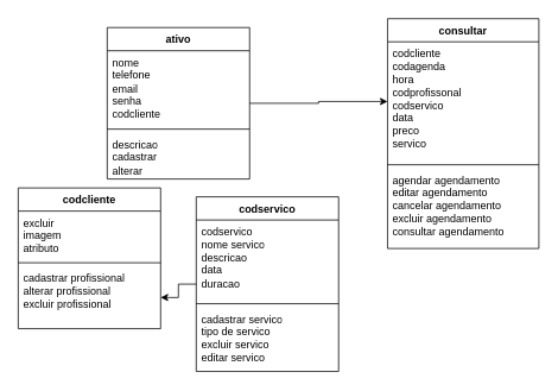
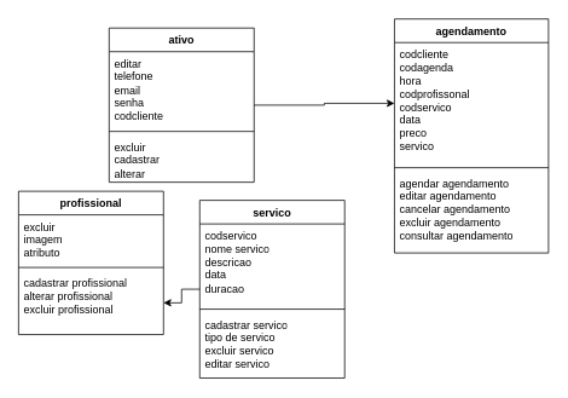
  <mxCell id="0" />
  <mxCell id="1" parent="0" />
  <mxCell id="2" style="edgeStyle=orthogonalEdgeStyle;rounded=0;orthogonalLoop=1;jettySize=auto;html=1;" edge="1" parent="1" source="3" target="8"><mxGeometry relative="1" as="geometry" /></mxCell>
  <mxCell id="3" value="ativo" style="swimlane;fontStyle=1;align=center;verticalAlign=top;childLayout=stackLayout;horizontal=1;startSize=26;horizontalStack=0;resizeParent=1;resizeParentMax=0;resizeLast=0;collapsible=1;marginBottom=0;whiteSpace=wrap;html=1;" vertex="1" parent="1"><mxGeometry x="120" y="30" width="160" height="170" as="geometry" /></mxCell>
- <mxCell id="4" value="&lt;div&gt;nome&lt;/div&gt;&lt;div&gt;telefone&lt;/div&gt;&lt;div&gt;email&lt;/div&gt;&lt;div&gt;senha&lt;/div&gt;&lt;div&gt;codcliente&lt;br&gt;&lt;/div&gt;" style="text;strokeColor=none;fillColor=none;align=left;verticalAlign=top;spacingLeft=4;spacingRight=4;overflow=hidden;rotatable=0;points=[[0,0.5],[1,0.5]];portConstraint=eastwest;whiteSpace=wrap;html=1;" vertex="1" parent="3"><mxGeometry y="26" width="160" height="84" as="geometry" /></mxCell>
+ <mxCell id="4" value="&lt;div&gt;editar&lt;/div&gt;&lt;div&gt;telefone&lt;/div&gt;&lt;div&gt;email&lt;/div&gt;&lt;div&gt;senha&lt;/div&gt;&lt;div&gt;codcliente&lt;br&gt;&lt;/div&gt;" style="text;strokeColor=none;fillColor=none;align=left;verticalAlign=top;spacingLeft=4;spacingRight=4;overflow=hidden;rotatable=0;points=[[0,0.5],[1,0.5]];portConstraint=eastwest;whiteSpace=wrap;html=1;" vertex="1" parent="3"><mxGeometry y="26" width="160" height="84" as="geometry" /></mxCell>
  <mxCell id="5" value="" style="line;strokeWidth=1;fillColor=none;align=left;verticalAlign=middle;spacingTop=-1;spacingLeft=3;spacingRight=3;rotatable=0;labelPosition=right;points=[];portConstraint=eastwest;strokeColor=inherit;" vertex="1" parent="3"><mxGeometry y="110" width="160" height="8" as="geometry" /></mxCell>
- <mxCell id="6" value="&lt;div&gt;descricao&lt;/div&gt;&lt;div&gt;cadastrar&lt;/div&gt;&lt;div&gt;alterar&lt;br&gt;&lt;/div&gt;" style="text;strokeColor=none;fillColor=none;align=left;verticalAlign=top;spacingLeft=4;spacingRight=4;overflow=hidden;rotatable=0;points=[[0,0.5],[1,0.5]];portConstraint=eastwest;whiteSpace=wrap;html=1;" vertex="1" parent="3"><mxGeometry y="118" width="160" height="52" as="geometry" /></mxCell>
- <mxCell id="7" value="consultar" style="swimlane;fontStyle=1;align=center;verticalAlign=top;childLayout=stackLayout;horizontal=1;startSize=26;horizontalStack=0;resizeParent=1;resizeParentMax=0;resizeLast=0;collapsible=1;marginBottom=0;whiteSpace=wrap;html=1;" vertex="1" parent="1"><mxGeometry x="435" y="20" width="170" height="258" as="geometry" /></mxCell>
+ <mxCell id="6" value="&lt;div&gt;excluir&lt;/div&gt;&lt;div&gt;cadastrar&lt;/div&gt;&lt;div&gt;alterar&lt;br&gt;&lt;/div&gt;" style="text;strokeColor=none;fillColor=none;align=left;verticalAlign=top;spacingLeft=4;spacingRight=4;overflow=hidden;rotatable=0;points=[[0,0.5],[1,0.5]];portConstraint=eastwest;whiteSpace=wrap;html=1;" vertex="1" parent="3"><mxGeometry y="118" width="160" height="52" as="geometry" /></mxCell>
+ <mxCell id="7" value="agendamento" style="swimlane;fontStyle=1;align=center;verticalAlign=top;childLayout=stackLayout;horizontal=1;startSize=26;horizontalStack=0;resizeParent=1;resizeParentMax=0;resizeLast=0;collapsible=1;marginBottom=0;whiteSpace=wrap;html=1;" vertex="1" parent="1"><mxGeometry x="435" y="20" width="170" height="258" as="geometry" /></mxCell>
  <mxCell id="8" value="&lt;div&gt;codcliente&lt;/div&gt;&lt;div&gt;codagenda&lt;/div&gt;&lt;div&gt;hora&lt;/div&gt;&lt;div&gt;codprofissonal&lt;/div&gt;&lt;div&gt;codservico&lt;/div&gt;&lt;div&gt;data&lt;/div&gt;&lt;div&gt;preco&lt;/div&gt;&lt;div&gt;servico&lt;br&gt;&lt;/div&gt;" style="text;strokeColor=none;fillColor=none;align=left;verticalAlign=top;spacingLeft=4;spacingRight=4;overflow=hidden;rotatable=0;points=[[0,0.5],[1,0.5]];portConstraint=eastwest;whiteSpace=wrap;html=1;" vertex="1" parent="7"><mxGeometry y="26" width="170" height="134" as="geometry" /></mxCell>
  <mxCell id="9" value="" style="line;strokeWidth=1;fillColor=none;align=left;verticalAlign=middle;spacingTop=-1;spacingLeft=3;spacingRight=3;rotatable=0;labelPosition=right;points=[];portConstraint=eastwest;strokeColor=inherit;" vertex="1" parent="7"><mxGeometry y="160" width="170" height="8" as="geometry" /></mxCell>
  <mxCell id="10" value="&lt;div&gt;agendar agendamento&lt;/div&gt;&lt;div&gt;editar agendamento&lt;/div&gt;&lt;div&gt;cancelar agendamento&lt;/div&gt;&lt;div&gt;excluir agendamento&lt;/div&gt;&lt;div&gt;consultar agendamento&lt;br&gt;&lt;/div&gt;&lt;div&gt;&lt;br&gt;&lt;/div&gt;" style="text;strokeColor=none;fillColor=none;align=left;verticalAlign=top;spacingLeft=4;spacingRight=4;overflow=hidden;rotatable=0;points=[[0,0.5],[1,0.5]];portConstraint=eastwest;whiteSpace=wrap;html=1;" vertex="1" parent="7"><mxGeometry y="168" width="170" height="90" as="geometry" /></mxCell>
- <mxCell id="11" value="codcliente" style="swimlane;fontStyle=1;align=center;verticalAlign=top;childLayout=stackLayout;horizontal=1;startSize=26;horizontalStack=0;resizeParent=1;resizeParentMax=0;resizeLast=0;collapsible=1;marginBottom=0;whiteSpace=wrap;html=1;" vertex="1" parent="1"><mxGeometry x="20" y="210" width="160" height="158" as="geometry" /></mxCell>
+ <mxCell id="11" value="profissional" style="swimlane;fontStyle=1;align=center;verticalAlign=top;childLayout=stackLayout;horizontal=1;startSize=26;horizontalStack=0;resizeParent=1;resizeParentMax=0;resizeLast=0;collapsible=1;marginBottom=0;whiteSpace=wrap;html=1;" vertex="1" parent="1"><mxGeometry x="20" y="210" width="160" height="158" as="geometry" /></mxCell>
  <mxCell id="12" value="&lt;div&gt;excluir&lt;/div&gt;&lt;div&gt;imagem&lt;/div&gt;&lt;div&gt;atributo&lt;br&gt;&lt;/div&gt;" style="text;strokeColor=none;fillColor=none;align=left;verticalAlign=top;spacingLeft=4;spacingRight=4;overflow=hidden;rotatable=0;points=[[0,0.5],[1,0.5]];portConstraint=eastwest;whiteSpace=wrap;html=1;" vertex="1" parent="11"><mxGeometry y="26" width="160" height="54" as="geometry" /></mxCell>
  <mxCell id="13" value="" style="line;strokeWidth=1;fillColor=none;align=left;verticalAlign=middle;spacingTop=-1;spacingLeft=3;spacingRight=3;rotatable=0;labelPosition=right;points=[];portConstraint=eastwest;strokeColor=inherit;" vertex="1" parent="11"><mxGeometry y="80" width="160" height="8" as="geometry" /></mxCell>
  <mxCell id="14" value="&lt;div&gt;cadastrar profissional&lt;/div&gt;&lt;div&gt;alterar profissional&lt;/div&gt;&lt;div&gt;excluir profissional&lt;br&gt;&lt;/div&gt;" style="text;strokeColor=none;fillColor=none;align=left;verticalAlign=top;spacingLeft=4;spacingRight=4;overflow=hidden;rotatable=0;points=[[0,0.5],[1,0.5]];portConstraint=eastwest;whiteSpace=wrap;html=1;" vertex="1" parent="11"><mxGeometry y="88" width="160" height="70" as="geometry" /></mxCell>
  <mxCell id="15" style="edgeStyle=orthogonalEdgeStyle;rounded=0;orthogonalLoop=1;jettySize=auto;html=1;" edge="1" parent="1" source="16" target="14"><mxGeometry relative="1" as="geometry" /></mxCell>
- <mxCell id="16" value="codservico" style="swimlane;fontStyle=1;align=center;verticalAlign=top;childLayout=stackLayout;horizontal=1;startSize=26;horizontalStack=0;resizeParent=1;resizeParentMax=0;resizeLast=0;collapsible=1;marginBottom=0;whiteSpace=wrap;html=1;" vertex="1" parent="1"><mxGeometry x="220" y="220" width="160" height="196" as="geometry" /></mxCell>
+ <mxCell id="16" value="servico" style="swimlane;fontStyle=1;align=center;verticalAlign=top;childLayout=stackLayout;horizontal=1;startSize=26;horizontalStack=0;resizeParent=1;resizeParentMax=0;resizeLast=0;collapsible=1;marginBottom=0;whiteSpace=wrap;html=1;" vertex="1" parent="1"><mxGeometry x="220" y="220" width="160" height="196" as="geometry" /></mxCell>
  <mxCell id="17" value="&lt;div&gt;codservico&lt;/div&gt;&lt;div&gt;nome servico&lt;/div&gt;&lt;div&gt;descricao&lt;/div&gt;&lt;div&gt;data&lt;/div&gt;&lt;div&gt;duracao&lt;br&gt;&lt;/div&gt;&lt;div&gt;&lt;br&gt;&lt;/div&gt;" style="text;strokeColor=none;fillColor=none;align=left;verticalAlign=top;spacingLeft=4;spacingRight=4;overflow=hidden;rotatable=0;points=[[0,0.5],[1,0.5]];portConstraint=eastwest;whiteSpace=wrap;html=1;" vertex="1" parent="16"><mxGeometry y="26" width="160" height="90" as="geometry" /></mxCell>
  <mxCell id="18" value="" style="line;strokeWidth=1;fillColor=none;align=left;verticalAlign=middle;spacingTop=-1;spacingLeft=3;spacingRight=3;rotatable=0;labelPosition=right;points=[];portConstraint=eastwest;strokeColor=inherit;" vertex="1" parent="16"><mxGeometry y="116" width="160" height="8" as="geometry" /></mxCell>
  <mxCell id="19" value="&lt;div&gt;cadastrar servico&lt;/div&gt;&lt;div&gt;tipo de servico&lt;/div&gt;&lt;div&gt;excluir servico&lt;/div&gt;&lt;div&gt;editar servico&lt;br&gt;&lt;/div&gt;" style="text;strokeColor=none;fillColor=none;align=left;verticalAlign=top;spacingLeft=4;spacingRight=4;overflow=hidden;rotatable=0;points=[[0,0.5],[1,0.5]];portConstraint=eastwest;whiteSpace=wrap;html=1;" vertex="1" parent="16"><mxGeometry y="124" width="160" height="72" as="geometry" /></mxCell>
